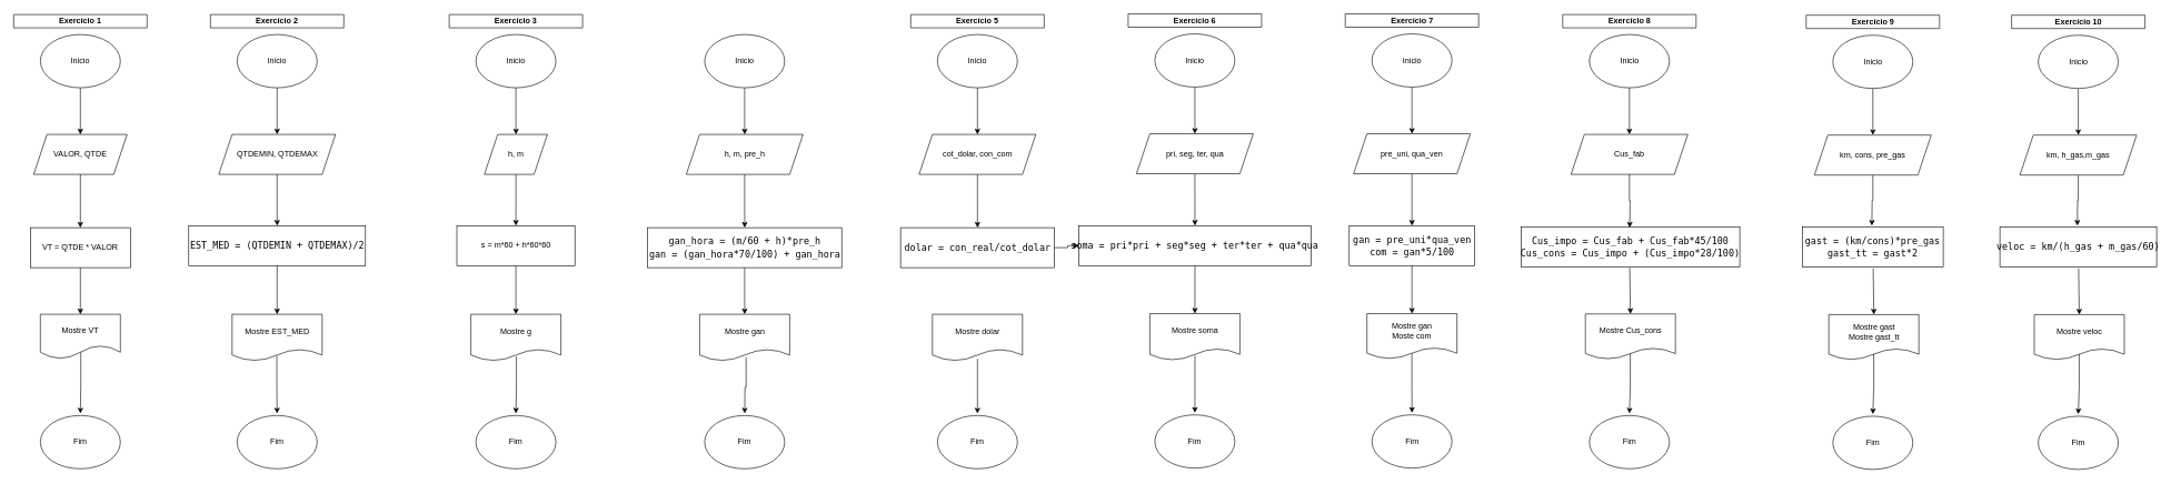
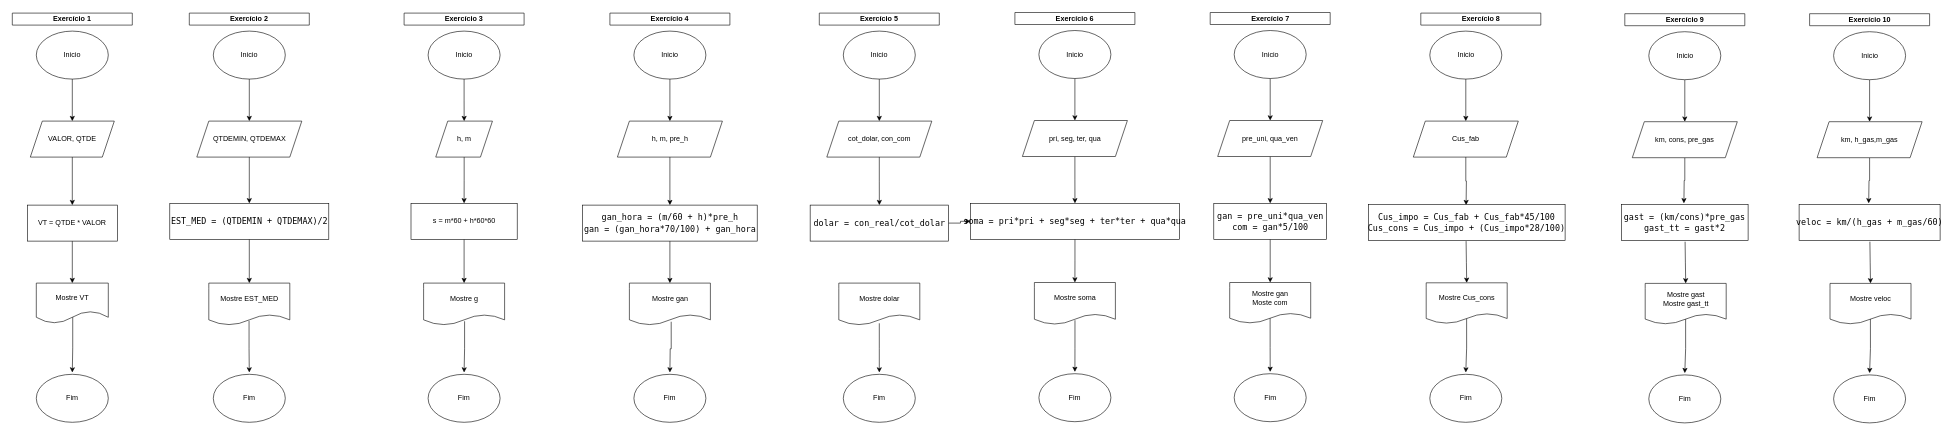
  <mxCell id="0" />
  <mxCell id="1" parent="0" />
  <mxCell id="2" value="" style="edgeStyle=orthogonalEdgeStyle;rounded=0;orthogonalLoop=1;jettySize=auto;html=1;" edge="1" parent="1" source="3" target="5"><mxGeometry relative="1" as="geometry" /></mxCell>
  <mxCell id="3" value="Inicio" style="ellipse;whiteSpace=wrap;html=1;" vertex="1" parent="1"><mxGeometry x="60" y="51" width="120" height="80" as="geometry" /></mxCell>
  <mxCell id="4" value="" style="edgeStyle=orthogonalEdgeStyle;rounded=0;orthogonalLoop=1;jettySize=auto;html=1;" edge="1" parent="1" source="5" target="7"><mxGeometry relative="1" as="geometry" /></mxCell>
  <mxCell id="5" value="VALOR, QTDE" style="shape=parallelogram;perimeter=parallelogramPerimeter;whiteSpace=wrap;html=1;fixedSize=1;" vertex="1" parent="1"><mxGeometry x="50" y="201" width="140" height="60" as="geometry" /></mxCell>
  <mxCell id="6" value="" style="edgeStyle=orthogonalEdgeStyle;rounded=0;orthogonalLoop=1;jettySize=auto;html=1;" edge="1" parent="1" source="7" target="9"><mxGeometry relative="1" as="geometry" /></mxCell>
  <mxCell id="7" value="VT = QTDE * VALOR" style="whiteSpace=wrap;html=1;" vertex="1" parent="1"><mxGeometry x="45" y="341" width="150" height="60" as="geometry" /></mxCell>
  <mxCell id="8" value="" style="edgeStyle=orthogonalEdgeStyle;rounded=0;orthogonalLoop=1;jettySize=auto;html=1;exitX=0.506;exitY=0.832;exitDx=0;exitDy=0;exitPerimeter=0;" edge="1" parent="1" source="9"><mxGeometry relative="1" as="geometry"><mxPoint x="120" y="540" as="sourcePoint" /><mxPoint x="120" y="620" as="targetPoint" /></mxGeometry></mxCell>
  <mxCell id="9" value="Mostre VT" style="shape=document;whiteSpace=wrap;html=1;boundedLbl=1;" vertex="1" parent="1"><mxGeometry x="60" y="471" width="120" height="67" as="geometry" /></mxCell>
  <mxCell id="10" value="Fim" style="ellipse;whiteSpace=wrap;html=1;" vertex="1" parent="1"><mxGeometry x="60" y="623" width="120" height="80" as="geometry" /></mxCell>
  <mxCell id="11" value="" style="edgeStyle=orthogonalEdgeStyle;rounded=0;orthogonalLoop=1;jettySize=auto;html=1;" edge="1" parent="1" source="12" target="14"><mxGeometry relative="1" as="geometry" /></mxCell>
  <mxCell id="12" value="Inicio" style="ellipse;whiteSpace=wrap;html=1;" vertex="1" parent="1"><mxGeometry x="355" y="51" width="120" height="80" as="geometry" /></mxCell>
  <mxCell id="13" value="" style="edgeStyle=orthogonalEdgeStyle;rounded=0;orthogonalLoop=1;jettySize=auto;html=1;" edge="1" parent="1" source="14" target="16"><mxGeometry relative="1" as="geometry" /></mxCell>
  <mxCell id="14" value="QTDEMIN, QTDEMAX" style="shape=parallelogram;perimeter=parallelogramPerimeter;whiteSpace=wrap;html=1;fixedSize=1;" vertex="1" parent="1"><mxGeometry x="327.5" y="201" width="175" height="60" as="geometry" /></mxCell>
  <mxCell id="15" value="" style="edgeStyle=orthogonalEdgeStyle;rounded=0;orthogonalLoop=1;jettySize=auto;html=1;" edge="1" parent="1" source="16" target="18"><mxGeometry relative="1" as="geometry" /></mxCell>
  <mxCell id="16" value="&lt;div style=&quot;font-family: monospace, Consolas, &amp;quot;Courier New&amp;quot;, monospace; font-size: 14px; line-height: 19px; white-space: pre;&quot;&gt;EST_MED = (QTDEMIN + QTDEMAX)/2&lt;/div&gt;" style="whiteSpace=wrap;html=1;" vertex="1" parent="1"><mxGeometry x="282.5" y="338" width="265" height="60" as="geometry" /></mxCell>
  <mxCell id="17" value="" style="edgeStyle=orthogonalEdgeStyle;rounded=0;orthogonalLoop=1;jettySize=auto;html=1;exitX=0.497;exitY=0.896;exitDx=0;exitDy=0;exitPerimeter=0;" edge="1" parent="1" source="18"><mxGeometry relative="1" as="geometry"><mxPoint x="415" y="540" as="sourcePoint" /><mxPoint x="415" y="620" as="targetPoint" /></mxGeometry></mxCell>
  <mxCell id="18" value="Mostre EST_MED" style="shape=document;whiteSpace=wrap;html=1;boundedLbl=1;size=0.25;" vertex="1" parent="1"><mxGeometry x="347.5" y="471" width="135" height="70" as="geometry" /></mxCell>
  <mxCell id="19" value="Fim" style="ellipse;whiteSpace=wrap;html=1;" vertex="1" parent="1"><mxGeometry x="355" y="623" width="120" height="80" as="geometry" /></mxCell>
  <mxCell id="20" value="Exercício 1" style="swimlane;whiteSpace=wrap;html=1;" vertex="1" parent="1"><mxGeometry x="20" y="21" width="200" height="20" as="geometry" /></mxCell>
  <mxCell id="21" value="Exercício 2" style="swimlane;whiteSpace=wrap;html=1;" vertex="1" parent="1"><mxGeometry x="315" y="21" width="200" height="20" as="geometry" /></mxCell>
  <mxCell id="22" value="" style="edgeStyle=orthogonalEdgeStyle;rounded=0;orthogonalLoop=1;jettySize=auto;html=1;" edge="1" parent="1" source="23" target="25"><mxGeometry relative="1" as="geometry" /></mxCell>
  <mxCell id="23" value="Inicio" style="ellipse;whiteSpace=wrap;html=1;" vertex="1" parent="1"><mxGeometry x="713" y="51" width="120" height="80" as="geometry" /></mxCell>
  <mxCell id="24" value="" style="edgeStyle=orthogonalEdgeStyle;rounded=0;orthogonalLoop=1;jettySize=auto;html=1;" edge="1" parent="1" source="25" target="27"><mxGeometry relative="1" as="geometry" /></mxCell>
  <mxCell id="25" value="h, m" style="shape=parallelogram;perimeter=parallelogramPerimeter;whiteSpace=wrap;html=1;fixedSize=1;" vertex="1" parent="1"><mxGeometry x="725.75" y="201" width="94.5" height="60" as="geometry" /></mxCell>
  <mxCell id="26" value="" style="edgeStyle=orthogonalEdgeStyle;rounded=0;orthogonalLoop=1;jettySize=auto;html=1;" edge="1" parent="1" source="27" target="29"><mxGeometry relative="1" as="geometry" /></mxCell>
  <mxCell id="27" value="s = m*60 + h*60*60" style="whiteSpace=wrap;html=1;" vertex="1" parent="1"><mxGeometry x="684.5" y="338" width="177" height="60" as="geometry" /></mxCell>
  <mxCell id="28" value="" style="edgeStyle=orthogonalEdgeStyle;rounded=0;orthogonalLoop=1;jettySize=auto;html=1;exitX=0.506;exitY=0.908;exitDx=0;exitDy=0;exitPerimeter=0;" edge="1" parent="1" source="29"><mxGeometry relative="1" as="geometry"><mxPoint x="773" y="540" as="sourcePoint" /><mxPoint x="773" y="620" as="targetPoint" /></mxGeometry></mxCell>
  <mxCell id="29" value="Mostre g" style="shape=document;whiteSpace=wrap;html=1;boundedLbl=1;size=0.25;" vertex="1" parent="1"><mxGeometry x="705.5" y="471" width="135" height="70" as="geometry" /></mxCell>
  <mxCell id="30" value="Fim" style="ellipse;whiteSpace=wrap;html=1;" vertex="1" parent="1"><mxGeometry x="713" y="623" width="120" height="80" as="geometry" /></mxCell>
  <mxCell id="31" value="Exercício 3" style="swimlane;whiteSpace=wrap;html=1;" vertex="1" parent="1"><mxGeometry x="673" y="21" width="200" height="20" as="geometry" /></mxCell>
  <mxCell id="32" value="" style="edgeStyle=orthogonalEdgeStyle;rounded=0;orthogonalLoop=1;jettySize=auto;html=1;" edge="1" parent="1" source="33" target="35"><mxGeometry relative="1" as="geometry" /></mxCell>
  <mxCell id="33" value="Inicio" style="ellipse;whiteSpace=wrap;html=1;" vertex="1" parent="1"><mxGeometry x="1056" y="51" width="120" height="80" as="geometry" /></mxCell>
  <mxCell id="34" value="" style="edgeStyle=orthogonalEdgeStyle;rounded=0;orthogonalLoop=1;jettySize=auto;html=1;" edge="1" parent="1" source="35" target="37"><mxGeometry relative="1" as="geometry" /></mxCell>
  <mxCell id="35" value="h, m, pre_h" style="shape=parallelogram;perimeter=parallelogramPerimeter;whiteSpace=wrap;html=1;fixedSize=1;" vertex="1" parent="1"><mxGeometry x="1028.5" y="201" width="175" height="60" as="geometry" /></mxCell>
  <mxCell id="36" value="" style="edgeStyle=orthogonalEdgeStyle;rounded=0;orthogonalLoop=1;jettySize=auto;html=1;" edge="1" parent="1" source="37" target="39"><mxGeometry relative="1" as="geometry" /></mxCell>
  <mxCell id="37" value="&lt;div style=&quot;font-family: monospace, Consolas, &amp;quot;Courier New&amp;quot;, monospace; font-size: 14px; line-height: 19px; white-space: pre;&quot;&gt;gan_hora = (m/60 + h)*pre_h&lt;/div&gt;&lt;div style=&quot;font-family: monospace, Consolas, &amp;quot;Courier New&amp;quot;, monospace; font-size: 14px; line-height: 19px; white-space: pre;&quot;&gt;gan = (gan_hora*70/100) + gan_hora&lt;/div&gt;" style="whiteSpace=wrap;html=1;" vertex="1" parent="1"><mxGeometry x="970.5" y="341" width="291" height="60" as="geometry" /></mxCell>
  <mxCell id="38" value="" style="edgeStyle=orthogonalEdgeStyle;rounded=0;orthogonalLoop=1;jettySize=auto;html=1;exitX=0.516;exitY=0.92;exitDx=0;exitDy=0;exitPerimeter=0;" edge="1" parent="1" source="39"><mxGeometry relative="1" as="geometry"><mxPoint x="1116" y="540" as="sourcePoint" /><mxPoint x="1116" y="620" as="targetPoint" /></mxGeometry></mxCell>
  <mxCell id="39" value="Mostre gan" style="shape=document;whiteSpace=wrap;html=1;boundedLbl=1;size=0.25;" vertex="1" parent="1"><mxGeometry x="1048.5" y="471" width="135" height="70" as="geometry" /></mxCell>
  <mxCell id="40" value="Fim" style="ellipse;whiteSpace=wrap;html=1;" vertex="1" parent="1"><mxGeometry x="1056" y="623" width="120" height="80" as="geometry" /></mxCell>
+ <mxCell id="41" value="Exercício 4" style="swimlane;whiteSpace=wrap;html=1;" vertex="1" parent="1"><mxGeometry x="1016" y="21" width="200" height="20" as="geometry" /></mxCell>
  <mxCell id="42" value="" style="edgeStyle=orthogonalEdgeStyle;rounded=0;orthogonalLoop=1;jettySize=auto;html=1;" edge="1" parent="1" source="43" target="45"><mxGeometry relative="1" as="geometry" /></mxCell>
  <mxCell id="43" value="Inicio" style="ellipse;whiteSpace=wrap;html=1;" vertex="1" parent="1"><mxGeometry x="1405" y="51" width="120" height="80" as="geometry" /></mxCell>
  <mxCell id="44" value="" style="edgeStyle=orthogonalEdgeStyle;rounded=0;orthogonalLoop=1;jettySize=auto;html=1;" edge="1" parent="1" source="45" target="47"><mxGeometry relative="1" as="geometry" /></mxCell>
  <mxCell id="45" value="cot_dolar, con_com" style="shape=parallelogram;perimeter=parallelogramPerimeter;whiteSpace=wrap;html=1;fixedSize=1;" vertex="1" parent="1"><mxGeometry x="1377.5" y="201" width="175" height="60" as="geometry" /></mxCell>
  <mxCell id="46" value="" style="edgeStyle=orthogonalEdgeStyle;rounded=0;orthogonalLoop=1;jettySize=auto;html=1;" edge="1" parent="1" source="47" target="57"><mxGeometry relative="1" as="geometry" /></mxCell>
  <mxCell id="47" value="&lt;div style=&quot;font-family: monospace, Consolas, &amp;quot;Courier New&amp;quot;, monospace; font-size: 14px; line-height: 19px; white-space: pre;&quot;&gt;dolar = con_real/cot_dolar&lt;/div&gt;" style="whiteSpace=wrap;html=1;" vertex="1" parent="1"><mxGeometry x="1349.75" y="341" width="230.5" height="60" as="geometry" /></mxCell>
  <mxCell id="48" value="" style="edgeStyle=orthogonalEdgeStyle;rounded=0;orthogonalLoop=1;jettySize=auto;html=1;exitX=0.5;exitY=0.957;exitDx=0;exitDy=0;exitPerimeter=0;" edge="1" parent="1" source="49"><mxGeometry relative="1" as="geometry"><mxPoint x="1465" y="540" as="sourcePoint" /><mxPoint x="1465" y="620" as="targetPoint" /></mxGeometry></mxCell>
  <mxCell id="49" value="Mostre dolar" style="shape=document;whiteSpace=wrap;html=1;boundedLbl=1;size=0.25;" vertex="1" parent="1"><mxGeometry x="1397.5" y="471" width="135" height="70" as="geometry" /></mxCell>
  <mxCell id="50" value="Fim" style="ellipse;whiteSpace=wrap;html=1;" vertex="1" parent="1"><mxGeometry x="1405" y="623" width="120" height="80" as="geometry" /></mxCell>
  <mxCell id="51" value="Exercício 5" style="swimlane;whiteSpace=wrap;html=1;" vertex="1" parent="1"><mxGeometry x="1365" y="21" width="200" height="20" as="geometry" /></mxCell>
  <mxCell id="52" value="" style="edgeStyle=orthogonalEdgeStyle;rounded=0;orthogonalLoop=1;jettySize=auto;html=1;" edge="1" parent="1" source="53" target="55"><mxGeometry relative="1" as="geometry" /></mxCell>
  <mxCell id="53" value="Inicio" style="ellipse;whiteSpace=wrap;html=1;" vertex="1" parent="1"><mxGeometry x="1731" y="50" width="120" height="80" as="geometry" /></mxCell>
  <mxCell id="54" value="" style="edgeStyle=orthogonalEdgeStyle;rounded=0;orthogonalLoop=1;jettySize=auto;html=1;" edge="1" parent="1" source="55" target="57"><mxGeometry relative="1" as="geometry" /></mxCell>
  <mxCell id="55" value="pri, seg, ter, qua" style="shape=parallelogram;perimeter=parallelogramPerimeter;whiteSpace=wrap;html=1;fixedSize=1;" vertex="1" parent="1"><mxGeometry x="1703.5" y="200" width="175" height="60" as="geometry" /></mxCell>
  <mxCell id="56" value="" style="edgeStyle=orthogonalEdgeStyle;rounded=0;orthogonalLoop=1;jettySize=auto;html=1;" edge="1" parent="1" source="57" target="59"><mxGeometry relative="1" as="geometry" /></mxCell>
  <mxCell id="57" value="&lt;div style=&quot;font-family: monospace, Consolas, &amp;quot;Courier New&amp;quot;, monospace; font-size: 14px; line-height: 19px; white-space: pre;&quot;&gt;soma = pri*pri + seg*seg + ter*ter + qua*qua&lt;/div&gt;" style="whiteSpace=wrap;html=1;" vertex="1" parent="1"><mxGeometry x="1616.88" y="338" width="348.25" height="60" as="geometry" /></mxCell>
  <mxCell id="58" value="" style="edgeStyle=orthogonalEdgeStyle;rounded=0;orthogonalLoop=1;jettySize=auto;html=1;exitX=0.501;exitY=0.898;exitDx=0;exitDy=0;exitPerimeter=0;" edge="1" parent="1" source="59"><mxGeometry relative="1" as="geometry"><mxPoint x="1791" y="539" as="sourcePoint" /><mxPoint x="1791" y="619" as="targetPoint" /></mxGeometry></mxCell>
  <mxCell id="59" value="Mostre soma" style="shape=document;whiteSpace=wrap;html=1;boundedLbl=1;size=0.25;" vertex="1" parent="1"><mxGeometry x="1723.5" y="470" width="135" height="70" as="geometry" /></mxCell>
  <mxCell id="60" value="Fim" style="ellipse;whiteSpace=wrap;html=1;" vertex="1" parent="1"><mxGeometry x="1731" y="622" width="120" height="80" as="geometry" /></mxCell>
  <mxCell id="61" value="Exercício 6" style="swimlane;whiteSpace=wrap;html=1;" vertex="1" parent="1"><mxGeometry x="1691" y="20" width="200" height="20" as="geometry" /></mxCell>
  <mxCell id="62" value="" style="edgeStyle=orthogonalEdgeStyle;rounded=0;orthogonalLoop=1;jettySize=auto;html=1;" edge="1" parent="1" source="63" target="65"><mxGeometry relative="1" as="geometry" /></mxCell>
  <mxCell id="63" value="Inicio" style="ellipse;whiteSpace=wrap;html=1;" vertex="1" parent="1"><mxGeometry x="2056.5" y="50" width="120" height="80" as="geometry" /></mxCell>
  <mxCell id="64" value="" style="edgeStyle=orthogonalEdgeStyle;rounded=0;orthogonalLoop=1;jettySize=auto;html=1;" edge="1" parent="1" source="65" target="67"><mxGeometry relative="1" as="geometry" /></mxCell>
  <mxCell id="65" value="pre_uni, qua_ven" style="shape=parallelogram;perimeter=parallelogramPerimeter;whiteSpace=wrap;html=1;fixedSize=1;" vertex="1" parent="1"><mxGeometry x="2029" y="200" width="175" height="60" as="geometry" /></mxCell>
  <mxCell id="66" value="" style="edgeStyle=orthogonalEdgeStyle;rounded=0;orthogonalLoop=1;jettySize=auto;html=1;" edge="1" parent="1" source="67" target="69"><mxGeometry relative="1" as="geometry" /></mxCell>
  <mxCell id="67" value="&lt;div style=&quot;font-family: monospace, Consolas, &amp;quot;Courier New&amp;quot;, monospace; font-size: 14px; line-height: 19px; white-space: pre;&quot;&gt;gan = pre_uni*qua_ven&lt;/div&gt;&lt;div style=&quot;font-family: monospace, Consolas, &amp;quot;Courier New&amp;quot;, monospace; font-size: 14px; line-height: 19px; white-space: pre;&quot;&gt;com = gan*5/100&lt;/div&gt;" style="whiteSpace=wrap;html=1;" vertex="1" parent="1"><mxGeometry x="2022.5" y="338" width="188" height="60" as="geometry" /></mxCell>
  <mxCell id="68" value="" style="edgeStyle=orthogonalEdgeStyle;rounded=0;orthogonalLoop=1;jettySize=auto;html=1;exitX=0.499;exitY=0.86;exitDx=0;exitDy=0;exitPerimeter=0;" edge="1" parent="1" source="69"><mxGeometry relative="1" as="geometry"><mxPoint x="2116.5" y="539" as="sourcePoint" /><mxPoint x="2116.5" y="619" as="targetPoint" /></mxGeometry></mxCell>
  <mxCell id="69" value="Mostre gan&lt;div&gt;Moste com&lt;/div&gt;" style="shape=document;whiteSpace=wrap;html=1;boundedLbl=1;size=0.25;" vertex="1" parent="1"><mxGeometry x="2049" y="470" width="135" height="68" as="geometry" /></mxCell>
  <mxCell id="70" value="Fim" style="ellipse;whiteSpace=wrap;html=1;" vertex="1" parent="1"><mxGeometry x="2056.5" y="622" width="120" height="80" as="geometry" /></mxCell>
  <mxCell id="71" value="Exercício 7" style="swimlane;whiteSpace=wrap;html=1;" vertex="1" parent="1"><mxGeometry x="2016.5" y="20" width="200" height="20" as="geometry" /></mxCell>
  <mxCell id="72" value="" style="edgeStyle=orthogonalEdgeStyle;rounded=0;orthogonalLoop=1;jettySize=auto;html=1;" edge="1" parent="1" source="73" target="75"><mxGeometry relative="1" as="geometry" /></mxCell>
  <mxCell id="73" value="Inicio" style="ellipse;whiteSpace=wrap;html=1;" vertex="1" parent="1"><mxGeometry x="2382.5" y="51" width="120" height="80" as="geometry" /></mxCell>
  <mxCell id="74" value="" style="edgeStyle=orthogonalEdgeStyle;rounded=0;orthogonalLoop=1;jettySize=auto;html=1;" edge="1" parent="1" source="75"><mxGeometry relative="1" as="geometry"><mxPoint x="2443" y="341" as="targetPoint" /></mxGeometry></mxCell>
  <mxCell id="75" value="Cus_fab" style="shape=parallelogram;perimeter=parallelogramPerimeter;whiteSpace=wrap;html=1;fixedSize=1;" vertex="1" parent="1"><mxGeometry x="2355" y="201" width="175" height="60" as="geometry" /></mxCell>
  <mxCell id="76" value="" style="edgeStyle=orthogonalEdgeStyle;rounded=0;orthogonalLoop=1;jettySize=auto;html=1;" edge="1" parent="1" target="78"><mxGeometry relative="1" as="geometry"><mxPoint x="2443" y="401" as="sourcePoint" /></mxGeometry></mxCell>
  <mxCell id="77" value="" style="edgeStyle=orthogonalEdgeStyle;rounded=0;orthogonalLoop=1;jettySize=auto;html=1;exitX=0.499;exitY=0.86;exitDx=0;exitDy=0;exitPerimeter=0;" edge="1" parent="1" source="78"><mxGeometry relative="1" as="geometry"><mxPoint x="2442.5" y="540" as="sourcePoint" /><mxPoint x="2442.5" y="620" as="targetPoint" /></mxGeometry></mxCell>
  <mxCell id="78" value="Mostre Cus_cons" style="shape=document;whiteSpace=wrap;html=1;boundedLbl=1;size=0.25;" vertex="1" parent="1"><mxGeometry x="2376.5" y="470.5" width="135" height="68" as="geometry" /></mxCell>
  <mxCell id="79" value="Fim" style="ellipse;whiteSpace=wrap;html=1;" vertex="1" parent="1"><mxGeometry x="2382.5" y="623" width="120" height="80" as="geometry" /></mxCell>
- <mxCell id="80" value="Exercício 8" style="swimlane;whiteSpace=wrap;html=1;" vertex="1" parent="1"><mxGeometry x="2342.5" y="21" width="200" height="20" as="geometry" /></mxCell>
+ <mxCell id="80" value="Exercício 8" style="swimlane;whiteSpace=wrap;html=1;" vertex="1" parent="1"><mxGeometry x="2367.5" y="21" width="200" height="20" as="geometry" /></mxCell>
  <mxCell id="81" value="&lt;div style=&quot;font-family: monospace, Consolas, &amp;quot;Courier New&amp;quot;, monospace; font-size: 14px; line-height: 19px; white-space: pre;&quot;&gt;Cus_impo = Cus_fab + Cus_fab*45/100&lt;/div&gt;&lt;div style=&quot;font-family: monospace, Consolas, &amp;quot;Courier New&amp;quot;, monospace; font-size: 14px; line-height: 19px; white-space: pre;&quot;&gt;Cus_cons = Cus_impo + (Cus_impo*28/100)&lt;/div&gt;" style="whiteSpace=wrap;html=1;" vertex="1" parent="1"><mxGeometry x="2280" y="340" width="328" height="60" as="geometry" /></mxCell>
  <mxCell id="82" value="" style="edgeStyle=orthogonalEdgeStyle;rounded=0;orthogonalLoop=1;jettySize=auto;html=1;" edge="1" parent="1" source="83" target="85"><mxGeometry relative="1" as="geometry" /></mxCell>
  <mxCell id="83" value="Inicio" style="ellipse;whiteSpace=wrap;html=1;" vertex="1" parent="1"><mxGeometry x="2747.5" y="52" width="120" height="80" as="geometry" /></mxCell>
  <mxCell id="84" value="" style="edgeStyle=orthogonalEdgeStyle;rounded=0;orthogonalLoop=1;jettySize=auto;html=1;exitX=0.5;exitY=1;exitDx=0;exitDy=0;" edge="1" parent="1" source="85"><mxGeometry relative="1" as="geometry"><mxPoint x="2806" y="338" as="targetPoint" /></mxGeometry></mxCell>
  <mxCell id="85" value="km, cons, pre_gas" style="shape=parallelogram;perimeter=parallelogramPerimeter;whiteSpace=wrap;html=1;fixedSize=1;" vertex="1" parent="1"><mxGeometry x="2720" y="202" width="175" height="60" as="geometry" /></mxCell>
  <mxCell id="86" value="" style="edgeStyle=orthogonalEdgeStyle;rounded=0;orthogonalLoop=1;jettySize=auto;html=1;" edge="1" parent="1" target="88"><mxGeometry relative="1" as="geometry"><mxPoint x="2808" y="402" as="sourcePoint" /></mxGeometry></mxCell>
  <mxCell id="87" value="" style="edgeStyle=orthogonalEdgeStyle;rounded=0;orthogonalLoop=1;jettySize=auto;html=1;exitX=0.499;exitY=0.86;exitDx=0;exitDy=0;exitPerimeter=0;" edge="1" parent="1" source="88"><mxGeometry relative="1" as="geometry"><mxPoint x="2807.5" y="541" as="sourcePoint" /><mxPoint x="2807.5" y="621" as="targetPoint" /></mxGeometry></mxCell>
  <mxCell id="88" value="Mostre gast&lt;div&gt;Mostre gast_tt&lt;br&gt;&lt;/div&gt;" style="shape=document;whiteSpace=wrap;html=1;boundedLbl=1;size=0.25;" vertex="1" parent="1"><mxGeometry x="2741.5" y="471.5" width="135" height="68" as="geometry" /></mxCell>
  <mxCell id="89" value="Fim" style="ellipse;whiteSpace=wrap;html=1;" vertex="1" parent="1"><mxGeometry x="2747.5" y="624" width="120" height="80" as="geometry" /></mxCell>
  <mxCell id="90" value="Exercício 9" style="swimlane;whiteSpace=wrap;html=1;" vertex="1" parent="1"><mxGeometry x="2707.5" y="22" width="200" height="20" as="geometry" /></mxCell>
  <mxCell id="91" value="&lt;div style=&quot;font-family: monospace, Consolas, &amp;quot;Courier New&amp;quot;, monospace; font-size: 14px; line-height: 19px; white-space: pre;&quot;&gt;gast = (km/cons)*pre_gas&lt;/div&gt;&lt;div style=&quot;font-family: monospace, Consolas, &amp;quot;Courier New&amp;quot;, monospace; font-size: 14px; line-height: 19px; white-space: pre;&quot;&gt;gast_tt = gast*2&lt;/div&gt;" style="whiteSpace=wrap;html=1;" vertex="1" parent="1"><mxGeometry x="2702" y="340" width="211" height="60" as="geometry" /></mxCell>
  <mxCell id="92" value="" style="edgeStyle=orthogonalEdgeStyle;rounded=0;orthogonalLoop=1;jettySize=auto;html=1;" edge="1" parent="1" source="93" target="95"><mxGeometry relative="1" as="geometry" /></mxCell>
  <mxCell id="93" value="Inicio" style="ellipse;whiteSpace=wrap;html=1;" vertex="1" parent="1"><mxGeometry x="3055.5" y="52" width="120" height="80" as="geometry" /></mxCell>
  <mxCell id="94" value="" style="edgeStyle=orthogonalEdgeStyle;rounded=0;orthogonalLoop=1;jettySize=auto;html=1;exitX=0.5;exitY=1;exitDx=0;exitDy=0;" edge="1" parent="1" source="95"><mxGeometry relative="1" as="geometry"><mxPoint x="3114" y="338" as="targetPoint" /></mxGeometry></mxCell>
  <mxCell id="95" value="km, h_gas,m_gas" style="shape=parallelogram;perimeter=parallelogramPerimeter;whiteSpace=wrap;html=1;fixedSize=1;" vertex="1" parent="1"><mxGeometry x="3028" y="202" width="175" height="60" as="geometry" /></mxCell>
  <mxCell id="96" value="" style="edgeStyle=orthogonalEdgeStyle;rounded=0;orthogonalLoop=1;jettySize=auto;html=1;" edge="1" parent="1" target="98"><mxGeometry relative="1" as="geometry"><mxPoint x="3116" y="402" as="sourcePoint" /></mxGeometry></mxCell>
  <mxCell id="97" value="" style="edgeStyle=orthogonalEdgeStyle;rounded=0;orthogonalLoop=1;jettySize=auto;html=1;exitX=0.499;exitY=0.86;exitDx=0;exitDy=0;exitPerimeter=0;" edge="1" parent="1" source="98"><mxGeometry relative="1" as="geometry"><mxPoint x="3115.5" y="541" as="sourcePoint" /><mxPoint x="3115.5" y="621" as="targetPoint" /></mxGeometry></mxCell>
  <mxCell id="98" value="Mostre veloc" style="shape=document;whiteSpace=wrap;html=1;boundedLbl=1;size=0.25;" vertex="1" parent="1"><mxGeometry x="3049.5" y="471.5" width="135" height="68" as="geometry" /></mxCell>
  <mxCell id="99" value="Fim" style="ellipse;whiteSpace=wrap;html=1;" vertex="1" parent="1"><mxGeometry x="3055.5" y="624" width="120" height="80" as="geometry" /></mxCell>
  <mxCell id="100" value="Exercício 10" style="swimlane;whiteSpace=wrap;html=1;" vertex="1" parent="1"><mxGeometry x="3015.5" y="22" width="200" height="20" as="geometry" /></mxCell>
  <mxCell id="101" value="&lt;div style=&quot;font-family: monospace, Consolas, &amp;quot;Courier New&amp;quot;, monospace; font-size: 14px; line-height: 19px; white-space: pre;&quot;&gt;veloc = km/(h_gas + m_gas/60)&lt;/div&gt;" style="whiteSpace=wrap;html=1;" vertex="1" parent="1"><mxGeometry x="2998" y="340" width="235" height="60" as="geometry" /></mxCell>
